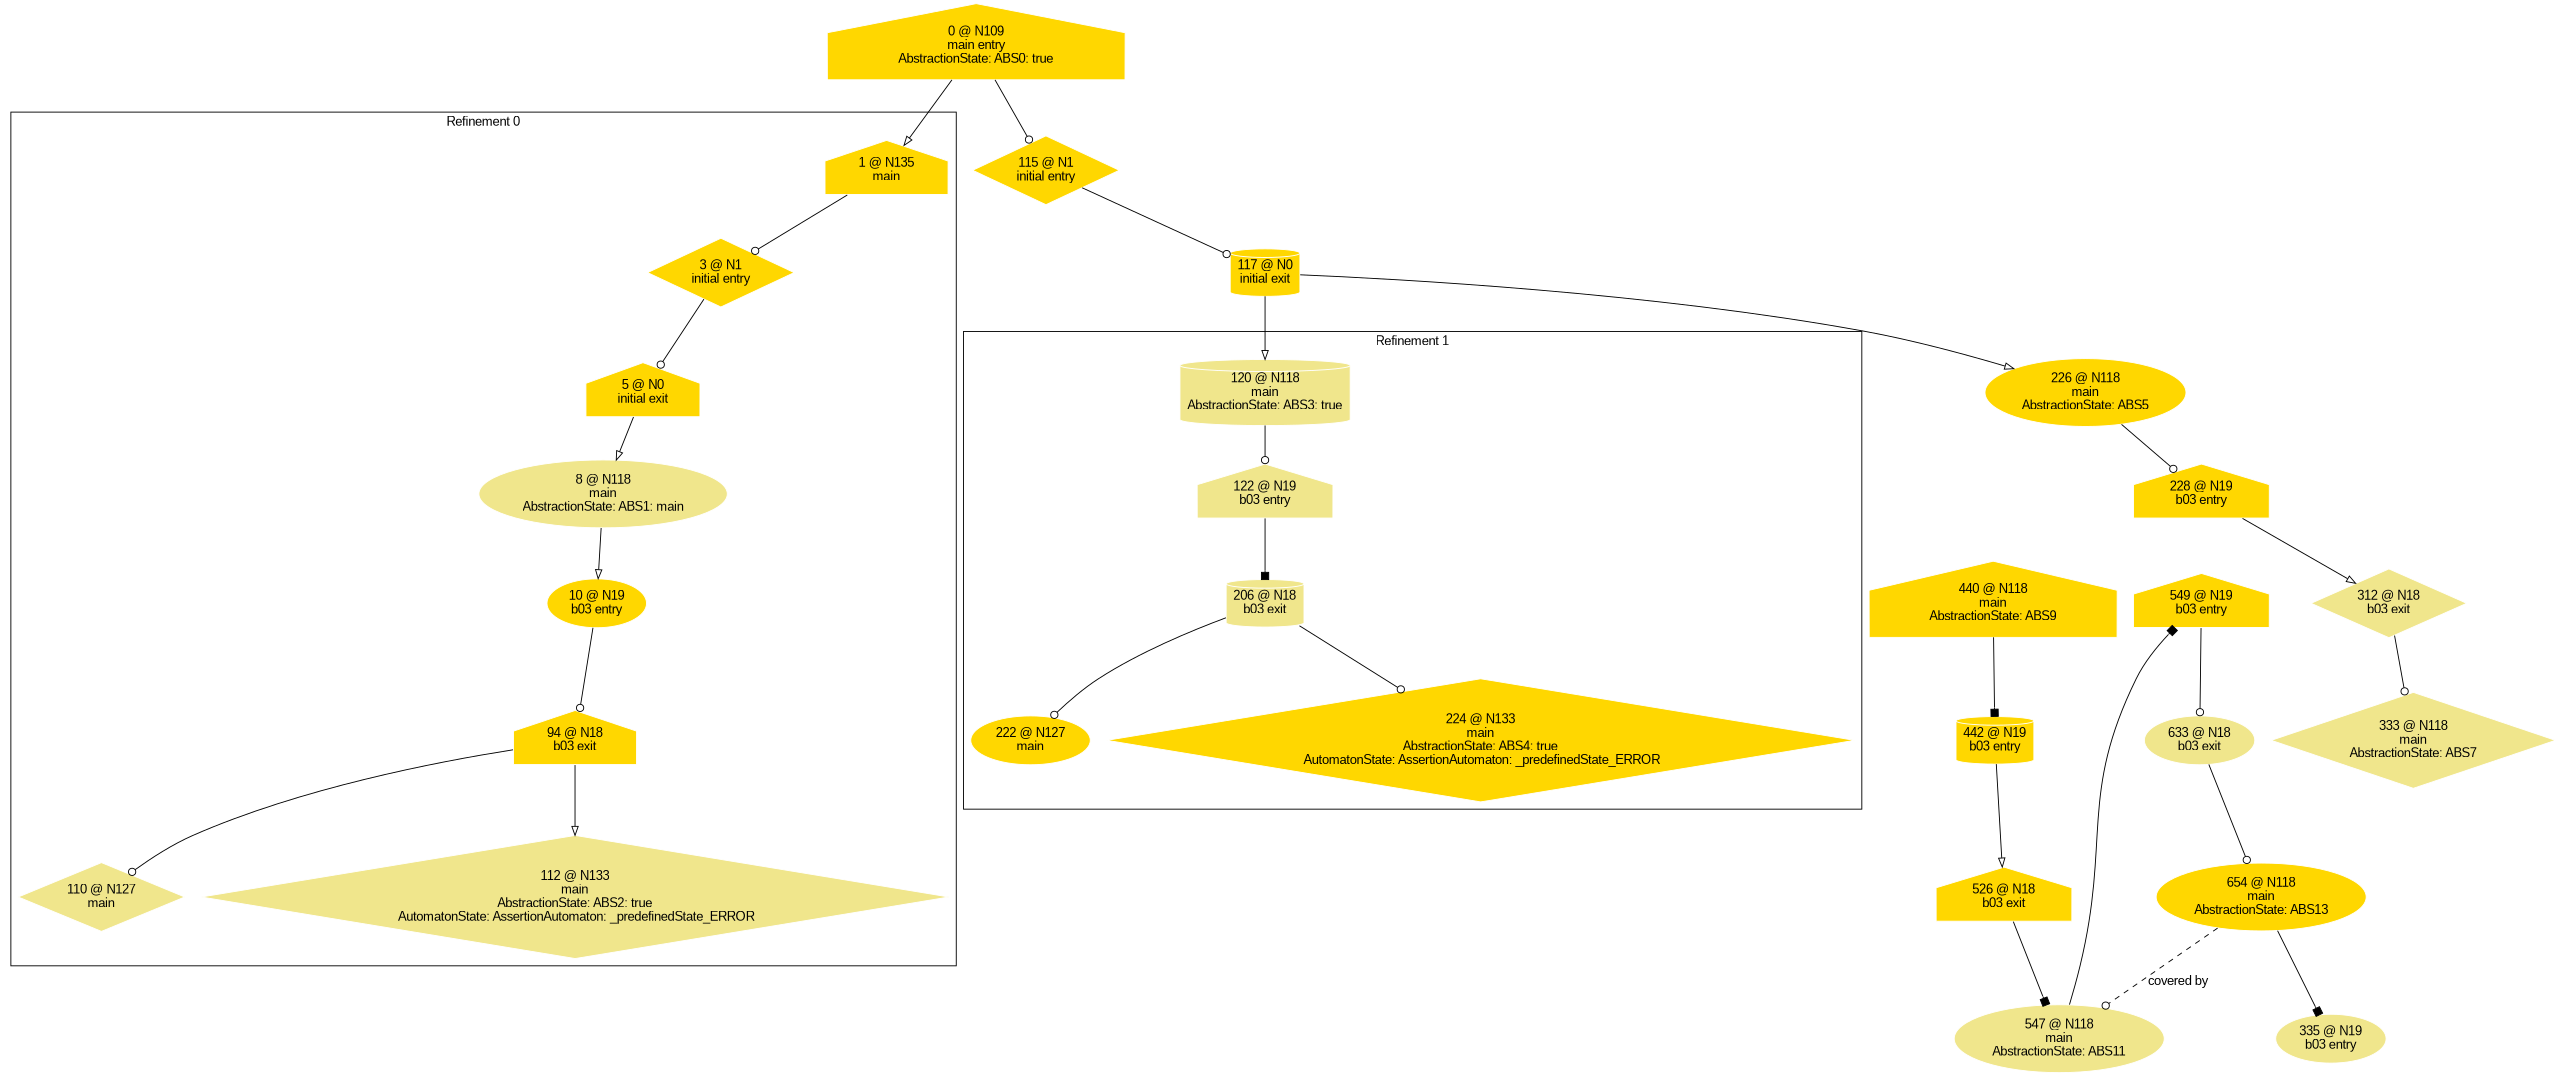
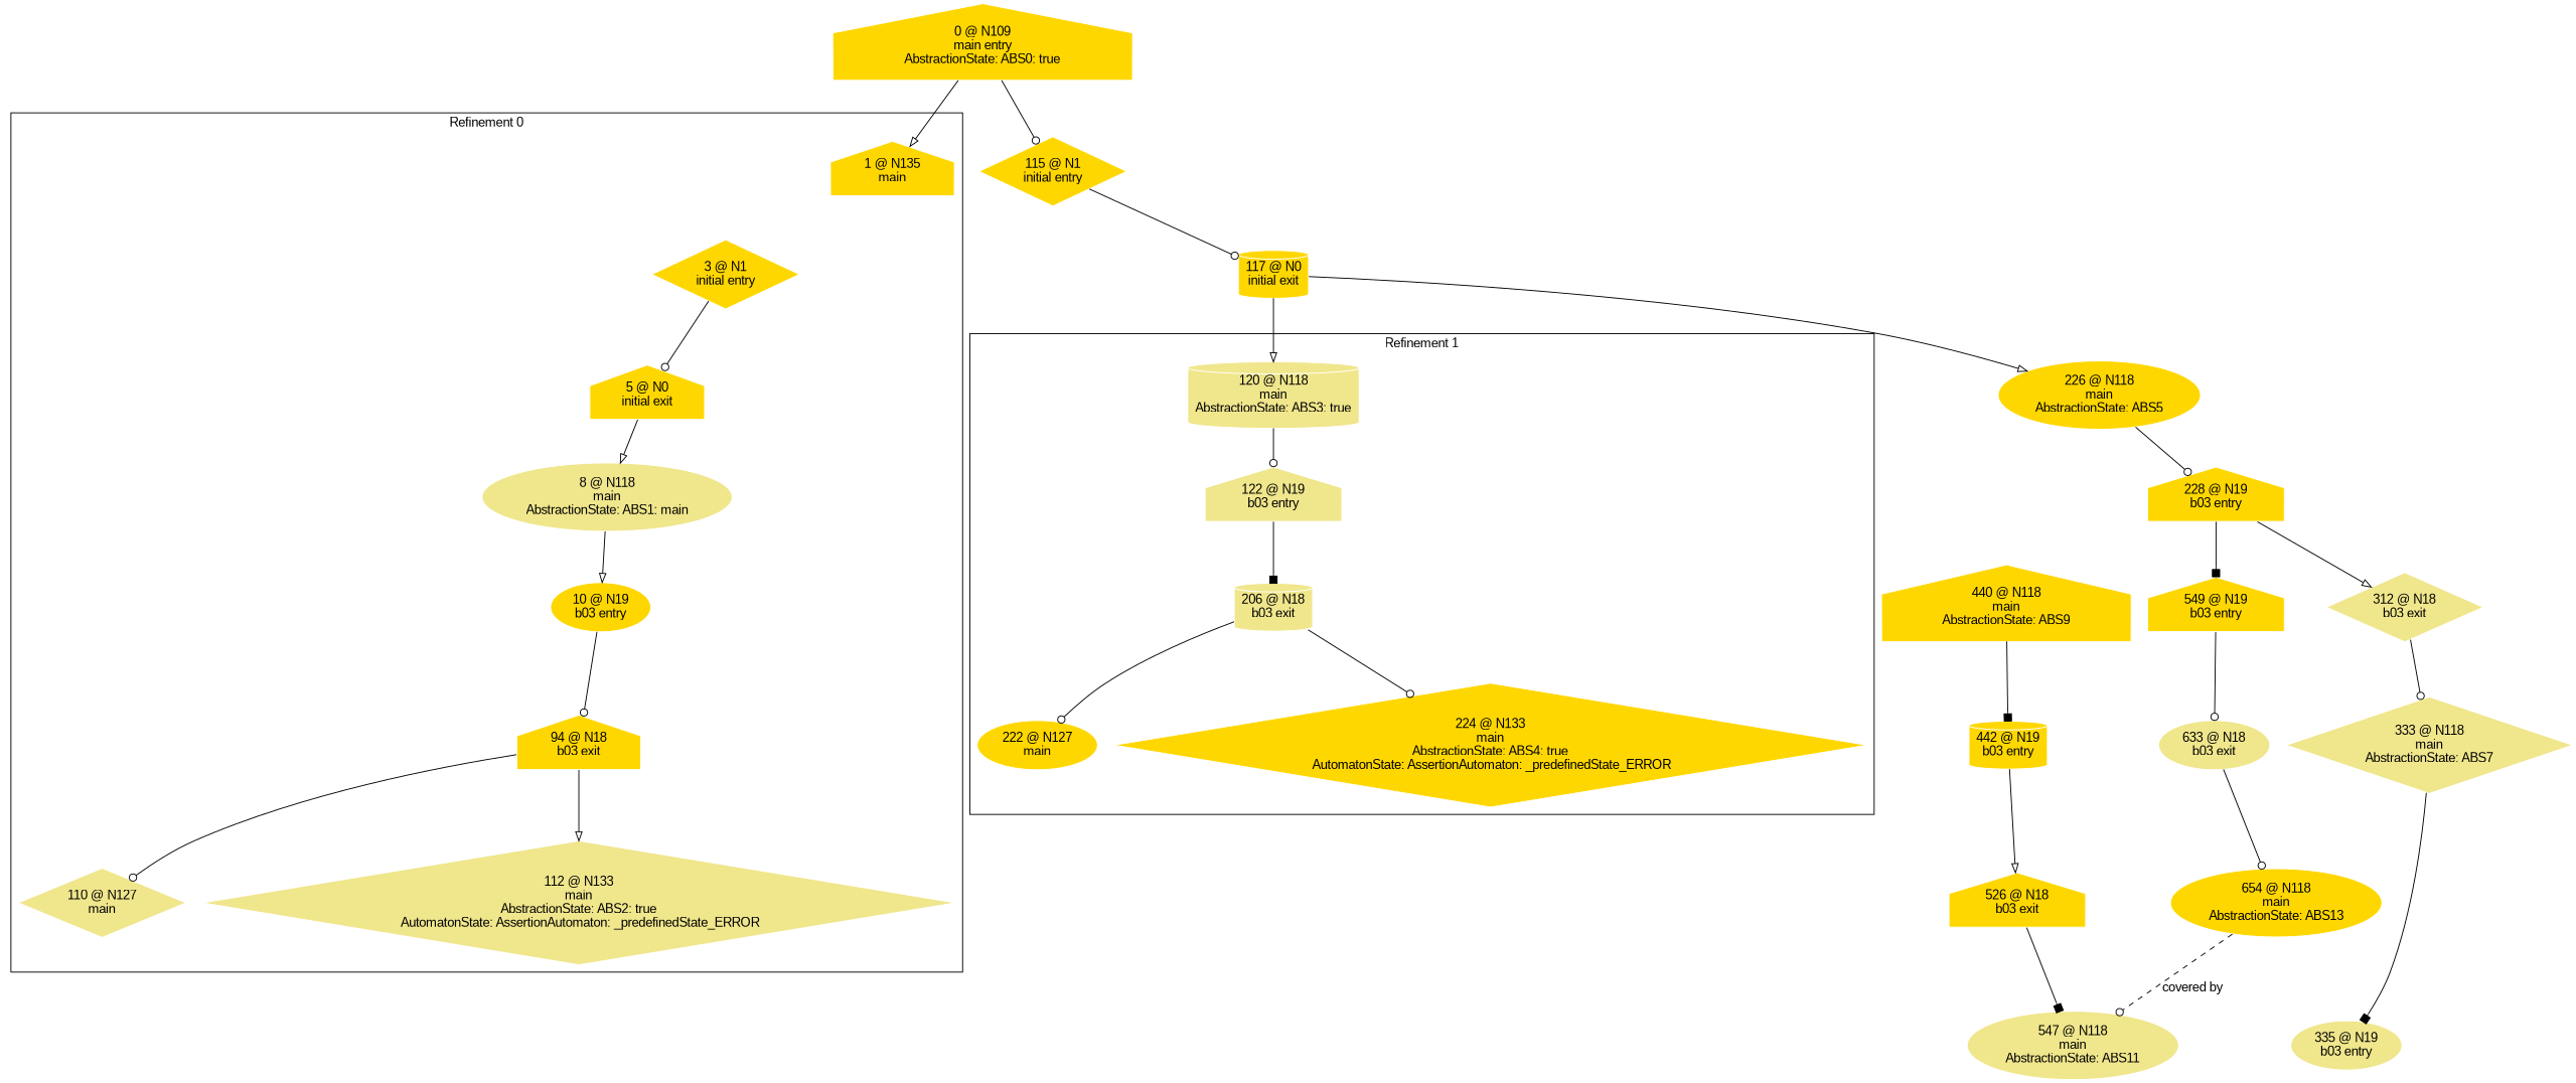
  digraph {
    fontname="Liberation Sans"
    node [color=white fillcolor=gold fontname="Liberation Sans" shape=house style=filled]
    edge [arrowhead=odot fontname="Liberation Sans"]
    n1 [label="1 @ N135\nmain\n"]
    n2 [label="3 @ N1\ninitial entry\n" shape=diamond]
    n3 [label="5 @ N0\ninitial exit\n"]
    n4 [fillcolor=khaki label="8 @ N118\nmain\nAbstractionState: ABS1: main\n" shape=ellipse]
    n5 [label="10 @ N19\nb03 entry\n" shape=ellipse]
    n6 [label="94 @ N18\nb03 exit\n"]
    n7 [fillcolor=khaki label="110 @ N127\nmain\n" shape=diamond]
    n8 [fillcolor=khaki label="112 @ N133\nmain\nAbstractionState: ABS2: true\n AutomatonState: AssertionAutomaton: _predefinedState_ERROR\n" shape=diamond]
    n9 [fillcolor=khaki label="120 @ N118\nmain\nAbstractionState: ABS3: true\n" shape=cylinder]
    n10 [fillcolor=khaki label="122 @ N19\nb03 entry\n"]
    n11 [fillcolor=khaki label="206 @ N18\nb03 exit\n" shape=cylinder]
    n12 [label="222 @ N127\nmain\n" shape=ellipse]
    n13 [label="224 @ N133\nmain\nAbstractionState: ABS4: true\n AutomatonState: AssertionAutomaton: _predefinedState_ERROR\n" shape=diamond]
    n14 [label="0 @ N109\nmain entry\nAbstractionState: ABS0: true\n"]
    n15 [label="115 @ N1\ninitial entry\n" shape=diamond]
    n16 [label="117 @ N0\ninitial exit\n" shape=cylinder]
    n17 [label="226 @ N118\nmain\nAbstractionState: ABS5\n" shape=ellipse]
    n18 [label="228 @ N19\nb03 entry\n"]
    n19 [fillcolor=khaki label="312 @ N18\nb03 exit\n" shape=diamond]
    n20 [fillcolor=khaki label="333 @ N118\nmain\nAbstractionState: ABS7\n" shape=diamond]
    n21 [fillcolor=khaki label="335 @ N19\nb03 entry\n" shape=ellipse]
    n22 [label="440 @ N118\nmain\nAbstractionState: ABS9\n"]
    n23 [label="442 @ N19\nb03 entry\n" shape=cylinder]
    n24 [label="526 @ N18\nb03 exit\n"]
    n25 [fillcolor=khaki label="547 @ N118\nmain\nAbstractionState: ABS11\n" shape=ellipse]
    n26 [label="549 @ N19\nb03 entry\n"]
    n27 [fillcolor=khaki label="633 @ N18\nb03 exit\n" shape=ellipse]
    n28 [label="654 @ N118\nmain\nAbstractionState: ABS13\n" shape=ellipse]
    subgraph cluster_1 {
      label="Refinement 0"
      n1
      n2
      n3
      n4
      n5
      n6
      n7
      n8
    }
    subgraph cluster_2 {
      label="Refinement 1"
      n9
      n10
      n11
      n12
      n13
    }
-   n1 -> n2
    n2 -> n3
    n3 -> n4 [arrowhead=onormal]
    n4 -> n5 [arrowhead=onormal]
    n5 -> n6
    n6 -> n7
    n6 -> n8 [arrowhead=onormal]
    n9 -> n10
    n10 -> n11 [arrowhead=box]
    n11 -> n12
    n11 -> n13
    n14 -> n1 [arrowhead=onormal]
    n14 -> n15
    n15 -> n16
    n16 -> n9 [arrowhead=onormal]
    n16 -> n17 [arrowhead=onormal]
    n17 -> n18
    n18 -> n19 [arrowhead=onormal]
    n19 -> n20
-   n28 -> n21 [arrowhead=box]
+   n20 -> n21 [arrowhead=box]
    n22 -> n23 [arrowhead=box]
    n23 -> n24 [arrowhead=onormal]
    n24 -> n25 [arrowhead=box]
-   n25 -> n26 [arrowhead=box]
+   n18 -> n26 [arrowhead=box]
    n26 -> n27
    n27 -> n28
    n28 -> n25 [label="covered by" style=dashed weight=0]
  }
